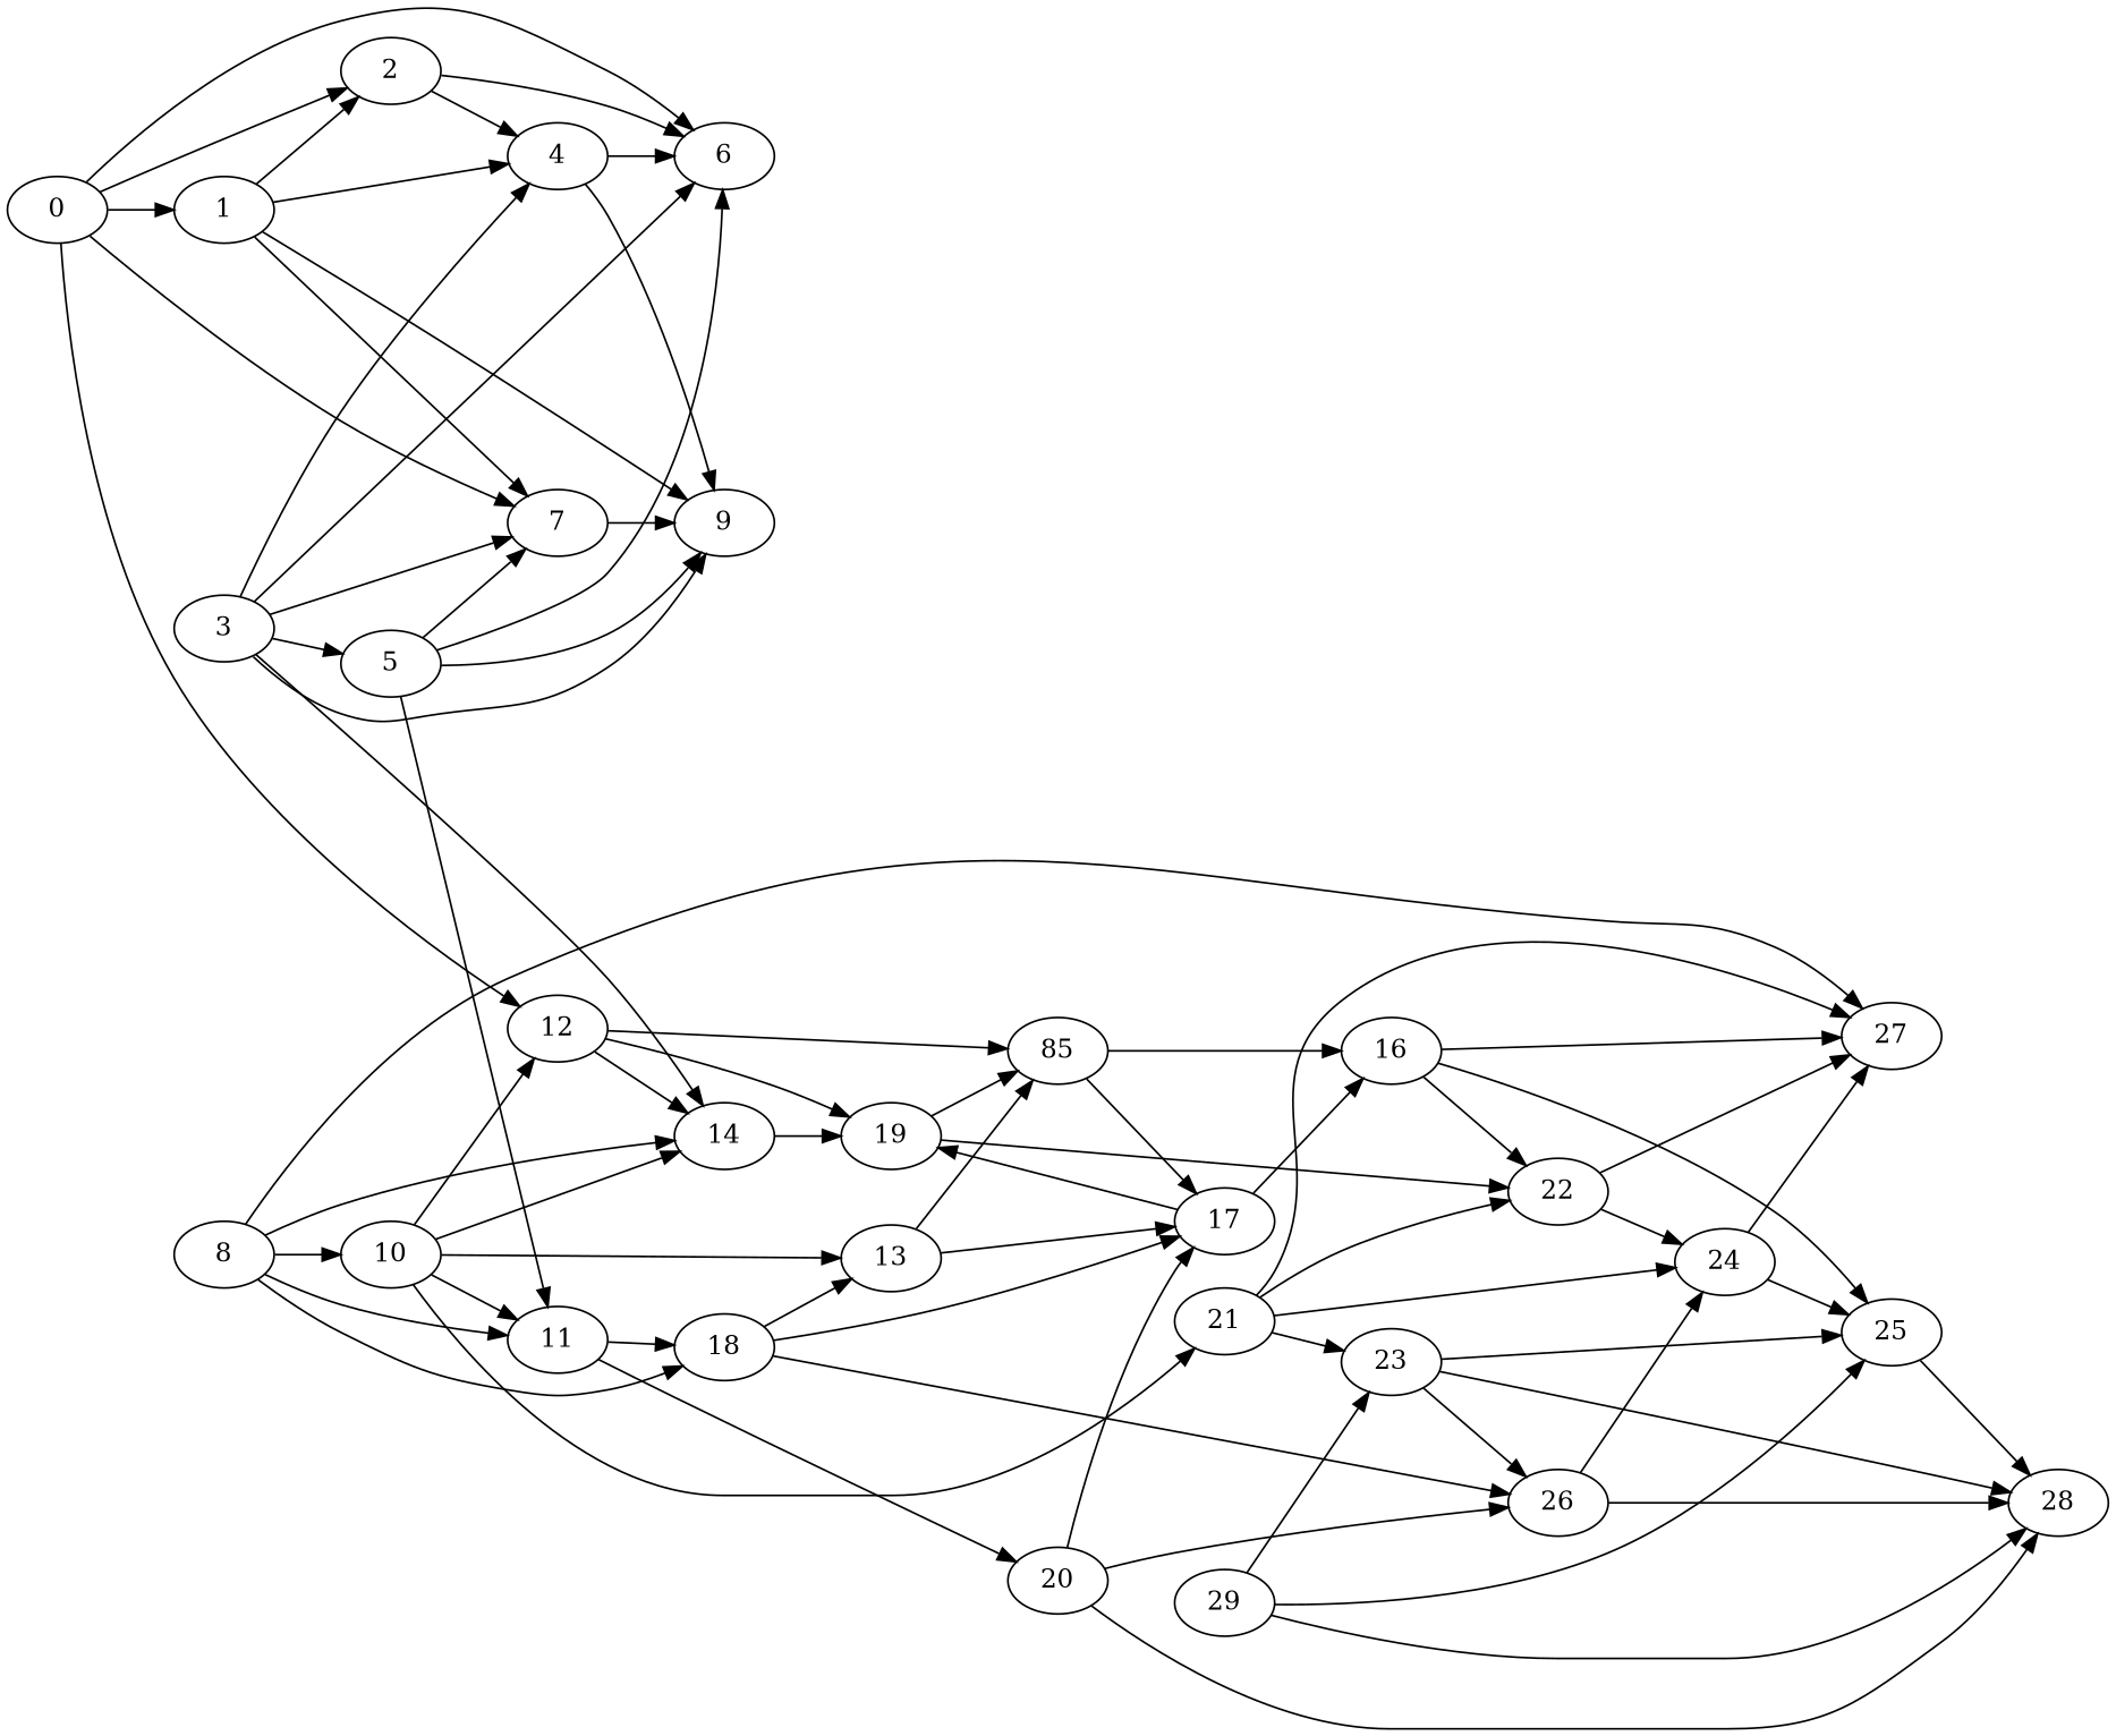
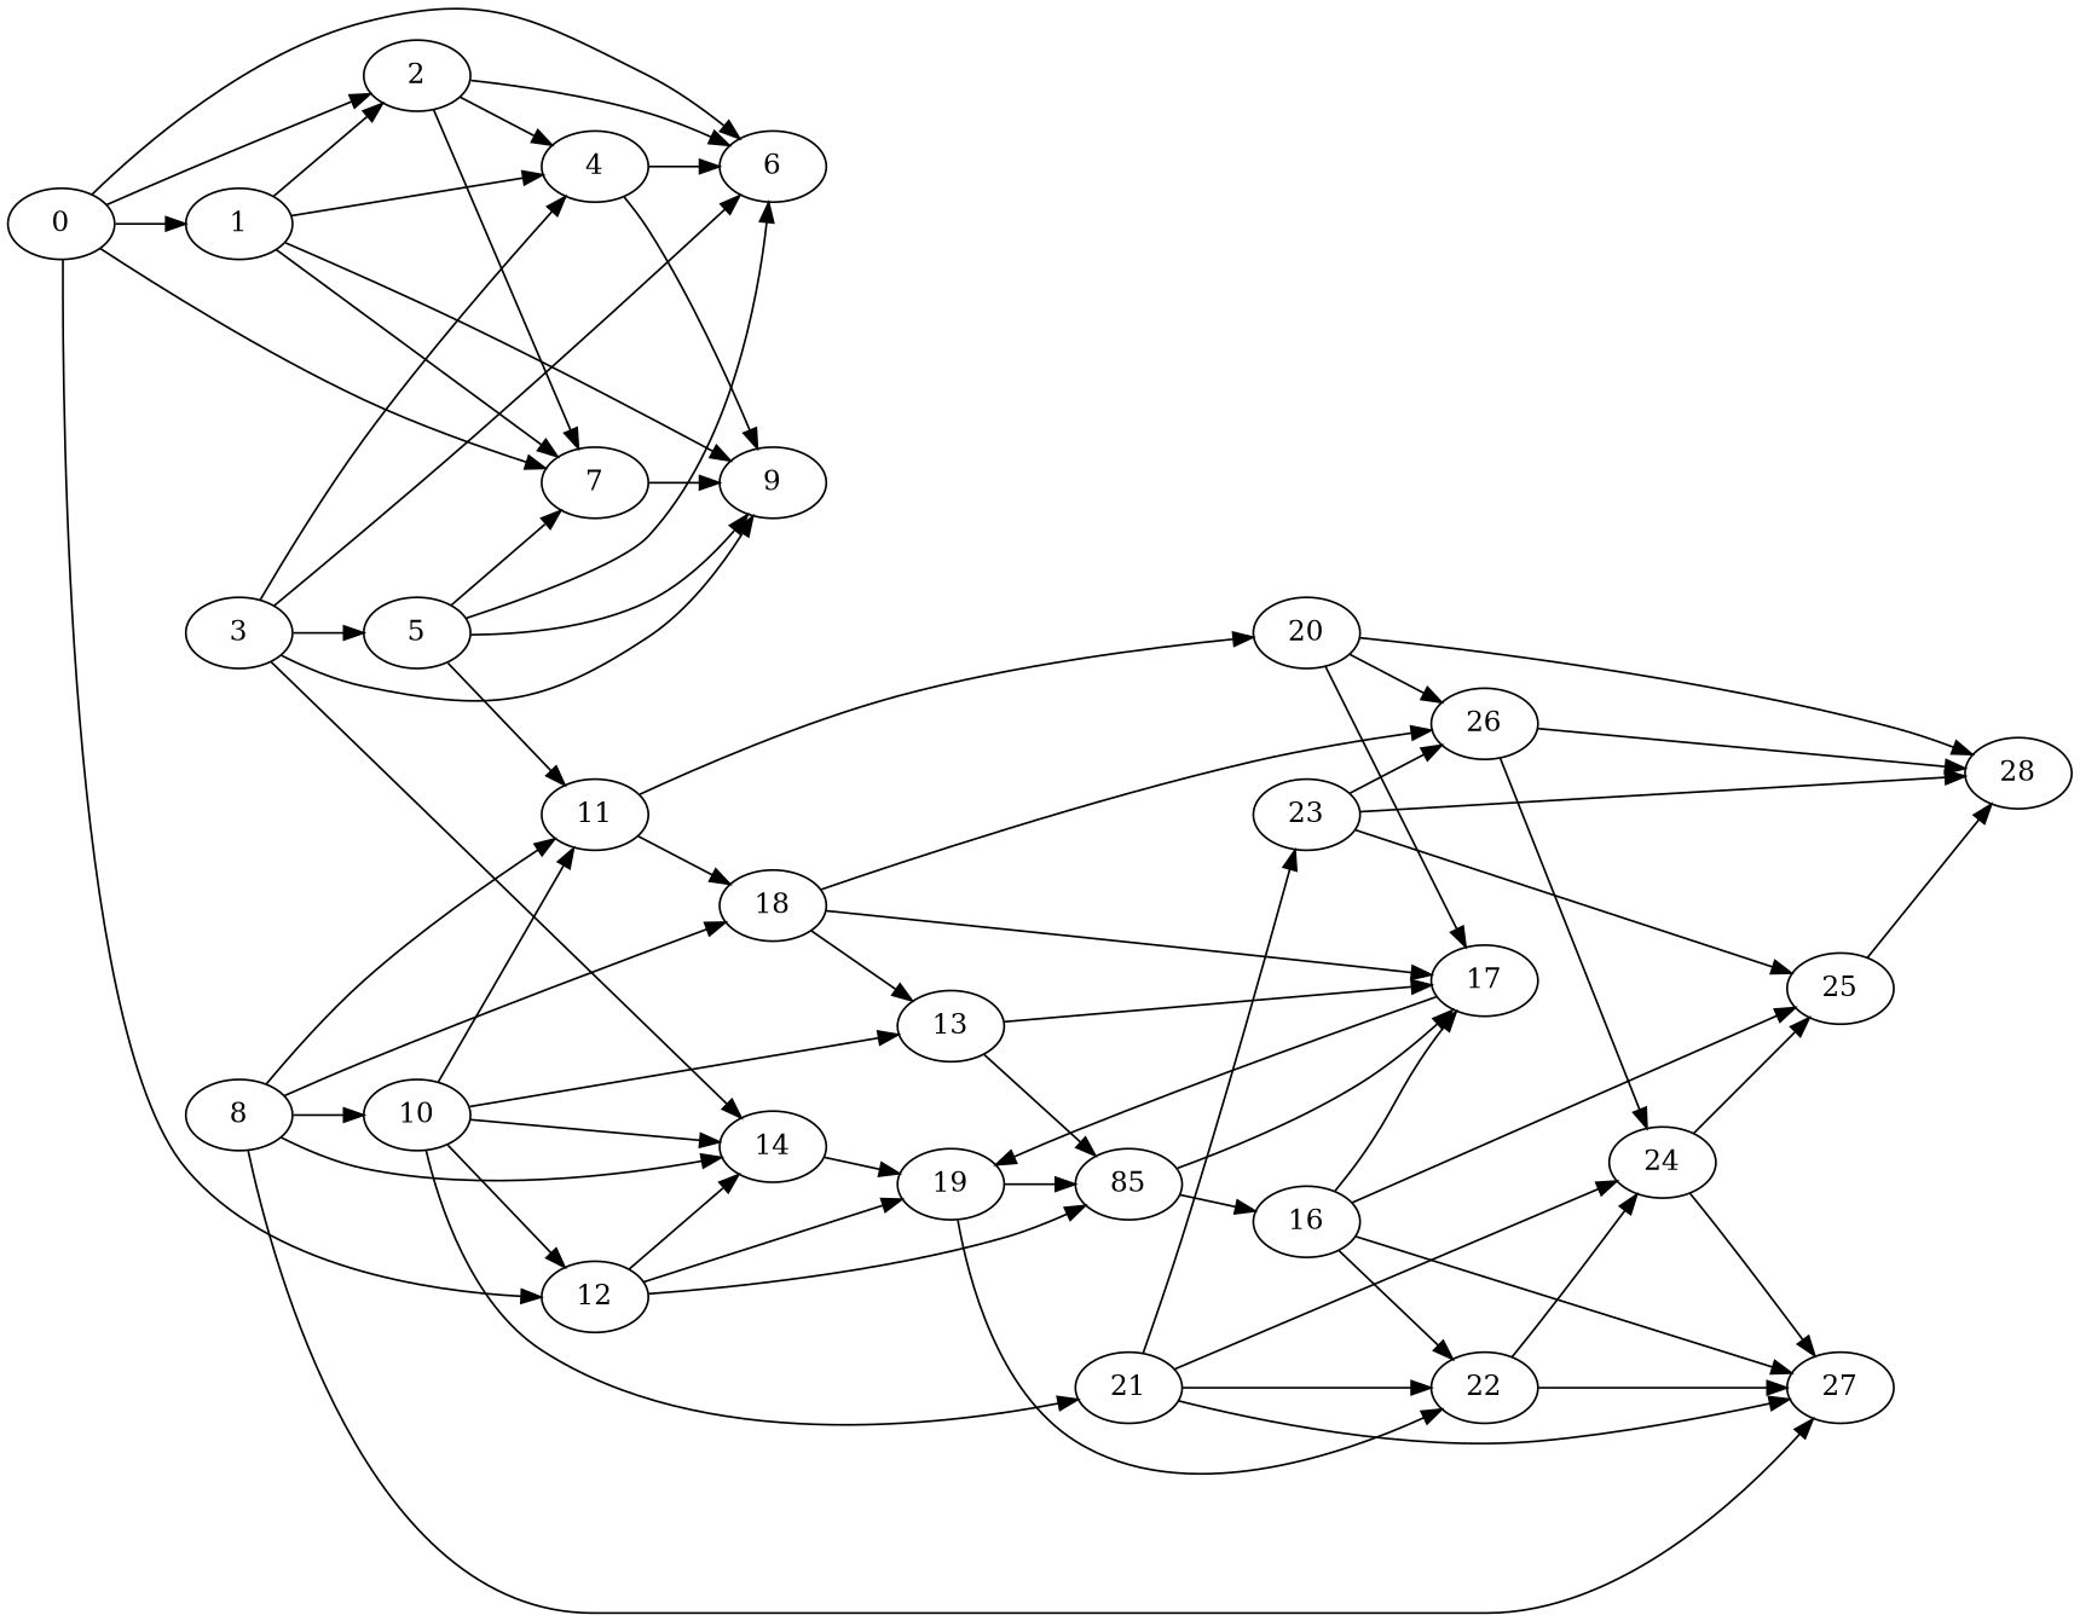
  digraph {
    rankdir=LR
    0
    1
    2
    6
    7
    12
    4
    9
    14
    n10 [label=85]
    19
    3
    5
    11
    18
    20
    8
    10
    27
    13
    21
    17
    26
    22
    23
    24
    28
    16
    25
-   29
    0 -> 1
    0 -> 2
    0 -> 6
    0 -> 7
    0 -> 12
    1 -> 2
    1 -> 7
    1 -> 4
    1 -> 9
    2 -> 6
-   3 -> 7
+   2 -> 7
    2 -> 4
    7 -> 9
    12 -> 14
    12 -> n10
    12 -> 19
    4 -> 6
    4 -> 9
    14 -> 19
    n10 -> 17
    n10 -> 16
    19 -> n10
    19 -> 22
    3 -> 6
    3 -> 4
    3 -> 9
    3 -> 14
    3 -> 5
    5 -> 6
    5 -> 7
    5 -> 9
    5 -> 11
    11 -> 18
    11 -> 20
    18 -> 13
    18 -> 17
    18 -> 26
    20 -> 17
    20 -> 26
    20 -> 28
    8 -> 14
    8 -> 11
    8 -> 18
    8 -> 10
    8 -> 27
    10 -> 12
    10 -> 14
    10 -> 11
    10 -> 13
    10 -> 21
    13 -> n10
    13 -> 17
    21 -> 27
    21 -> 22
    21 -> 23
    21 -> 24
    17 -> 19
    26 -> 24
    26 -> 28
    22 -> 27
    22 -> 24
    23 -> 26
    23 -> 28
    23 -> 25
    24 -> 27
    24 -> 25
    16 -> 27
-   17 -> 16
+   16 -> 17
    16 -> 22
    16 -> 25
    25 -> 28
-   29 -> 23
-   29 -> 28
-   29 -> 25
  }
